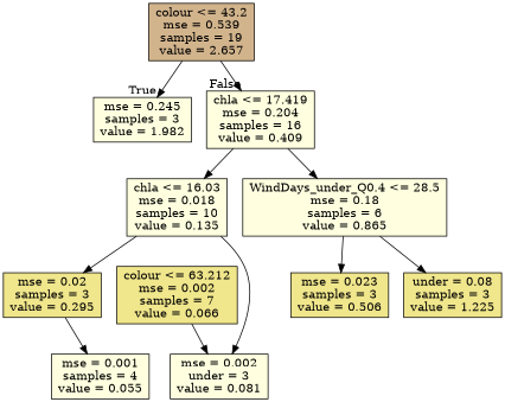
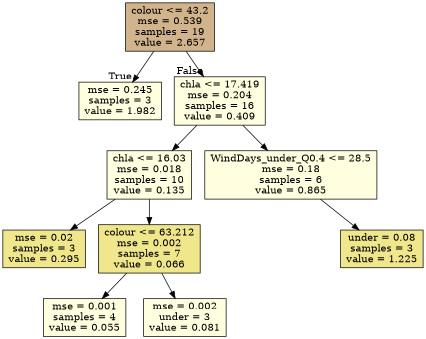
  digraph {
    node [fillcolor=lightyellow shape=box style=filled]
    n1 [fillcolor=tan label="colour <= 43.2\nmse = 0.539\nsamples = 19\nvalue = 2.657"]
    n2 [label="mse = 0.245\nsamples = 3\nvalue = 1.982"]
    n3 [label="chla <= 17.419\nmse = 0.204\nsamples = 16\nvalue = 0.409"]
    n4 [label="chla <= 16.03\nmse = 0.018\nsamples = 10\nvalue = 0.135"]
    n5 [label="WindDays_under_Q0.4 <= 28.5\nmse = 0.18\nsamples = 6\nvalue = 0.865"]
    n6 [fillcolor=khaki label="colour <= 63.212\nmse = 0.002\nsamples = 7\nvalue = 0.066"]
    n7 [fillcolor=khaki label="mse = 0.02\nsamples = 3\nvalue = 0.295"]
-   n8 [fillcolor=khaki label="mse = 0.023\nsamples = 3\nvalue = 0.506"]
    n9 [fillcolor=khaki label="under = 0.08\nsamples = 3\nvalue = 1.225"]
    n10 [label="mse = 0.001\nsamples = 4\nvalue = 0.055"]
    n11 [label="mse = 0.002\nunder = 3\nvalue = 0.081"]
    n1 -> n2 [headlabel=True labelangle=45 labeldistance=2.5]
    n1 -> n3 [headlabel=False labelangle=-45 labeldistance=2.5]
    n3 -> n4
    n3 -> n5
-   n4 -> n11
+   n4 -> n6
    n4 -> n7
-   n5 -> n8
    n5 -> n9
-   n7 -> n10
+   n6 -> n10
    n6 -> n11
  }
